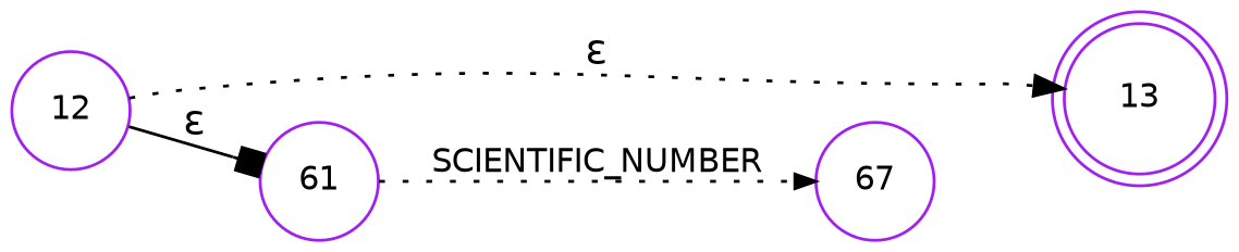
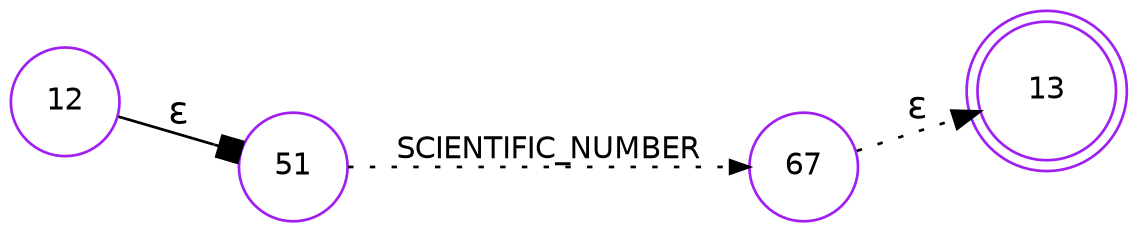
  digraph {
    fontname="DejaVu Sans"
    rankdir=LR
    node [color=purple fixedsize=true fontname="DejaVu Sans" fontsize=11 shape=circle peripheries=1]
    edge [arrowhead=normal fontname="DejaVu Sans" style=dotted]
    n1 [label=13 shape=doublecircle width=.6 peripheries=""]
    n2 [label=12 width=.55]
-   n3 [label=61 width=.55]
+   n3 [label=51 width=.55]
    n4 [label=67 width=.55]
    n2 -> n3 [arrowhead=box label="&epsilon;" style=solid]
    n3 -> n4 [arrowsize=.7 fontsize=11 label=SCIENTIFIC_NUMBER]
-   n2 -> n1 [label="&epsilon;"]
+   n4 -> n1 [label="&epsilon;"]
  }
